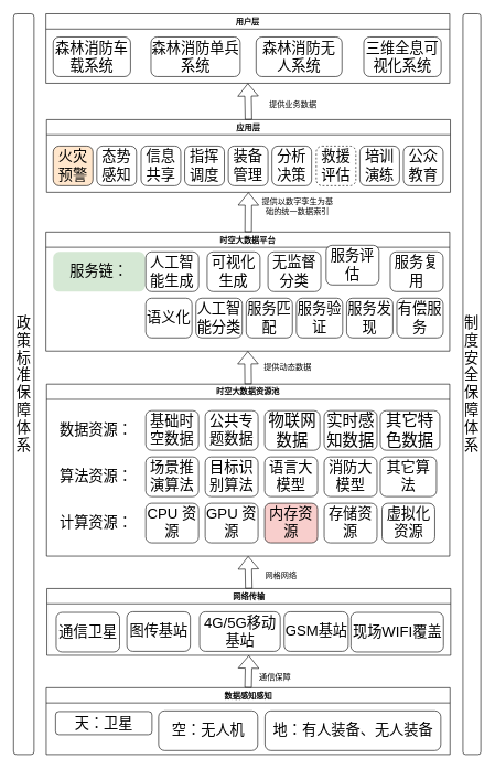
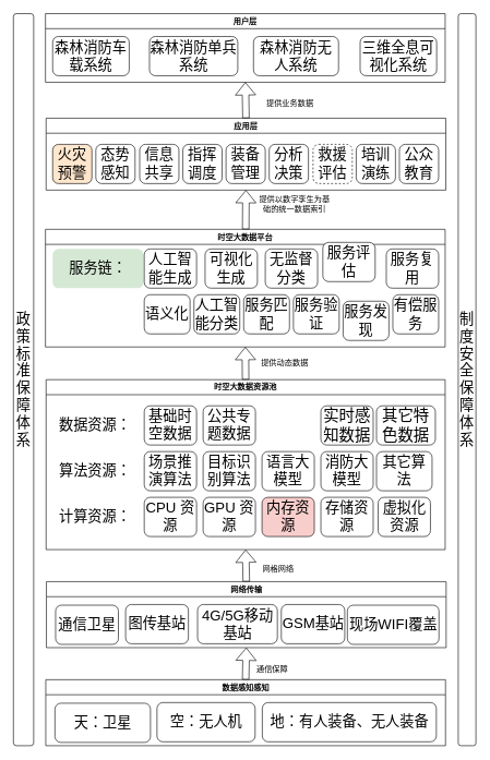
  <mxCell id="0" />
  <mxCell id="1" parent="0" />
  <mxCell id="2" value="网络传输" style="swimlane;whiteSpace=wrap;html=1;" vertex="1" parent="1"><mxGeometry x="70.5" y="889" width="611" height="101" as="geometry" /></mxCell>
  <mxCell id="3" value="&lt;font style=&quot;font-size: 22px;&quot;&gt;通信卫星&lt;/font&gt;" style="rounded=1;whiteSpace=wrap;html=1;" vertex="1" parent="2"><mxGeometry x="14" y="36" width="96" height="60" as="geometry" /></mxCell>
  <mxCell id="4" value="&lt;font style=&quot;font-size: 22px;&quot;&gt;图传基站&lt;/font&gt;" style="rounded=1;whiteSpace=wrap;html=1;" vertex="1" parent="2"><mxGeometry x="121" y="35" width="96" height="60" as="geometry" /></mxCell>
  <mxCell id="5" value="&lt;font style=&quot;font-size: 22px;&quot;&gt;4G/5G移动基站&lt;/font&gt;" style="rounded=1;whiteSpace=wrap;html=1;" vertex="1" parent="2"><mxGeometry x="231" y="35" width="122" height="60" as="geometry" /></mxCell>
  <mxCell id="6" value="&lt;font style=&quot;font-size: 22px;&quot;&gt;GSM基站&lt;/font&gt;" style="rounded=1;whiteSpace=wrap;html=1;" vertex="1" parent="2"><mxGeometry x="359" y="35" width="97" height="60" as="geometry" /></mxCell>
  <mxCell id="7" value="&lt;font style=&quot;font-size: 22px;&quot;&gt;现场WIFI覆盖&lt;/font&gt;" style="rounded=1;whiteSpace=wrap;html=1;" vertex="1" parent="2"><mxGeometry x="460" y="36" width="140" height="60" as="geometry" /></mxCell>
  <mxCell id="8" value="时空大数据平台" style="swimlane;whiteSpace=wrap;html=1;" vertex="1" parent="1"><mxGeometry x="69" y="350" width="611" height="180" as="geometry" /></mxCell>
  <mxCell id="9" value="&lt;span style=&quot;font-size: 22px;&quot;&gt;服务链：&lt;/span&gt;" style="rounded=1;whiteSpace=wrap;html=1;imageAspect=1;noLabel=0;allowArrows=0;connectable=1;recursiveResize=1;expand=1;editable=1;movable=1;resizable=1;rotatable=1;deletable=1;locked=0;strokeWidth=0;strokeColor=none;fillColor=#d5e8d4;" vertex="1" parent="8"><mxGeometry x="11" y="30" width="139" height="60" as="geometry" /></mxCell>
  <mxCell id="10" value="&lt;span style=&quot;font-size: 22px;&quot;&gt;语义化&lt;/span&gt;" style="rounded=1;whiteSpace=wrap;html=1;" vertex="1" parent="8"><mxGeometry x="151" y="100" width="70" height="60" as="geometry" /></mxCell>
  <mxCell id="11" value="&lt;span style=&quot;font-size: 22px;&quot;&gt;人工智能分类&lt;/span&gt;" style="rounded=1;whiteSpace=wrap;html=1;" vertex="1" parent="8"><mxGeometry x="227" y="100" width="70" height="60" as="geometry" /></mxCell>
  <mxCell id="12" value="&lt;span style=&quot;font-size: 22px;&quot;&gt;服务验证&lt;/span&gt;" style="rounded=1;whiteSpace=wrap;html=1;" vertex="1" parent="8"><mxGeometry x="379" y="100" width="70" height="60" as="geometry" /></mxCell>
- <mxCell id="13" value="&lt;span style=&quot;font-size: 22px;&quot;&gt;服务发现&lt;/span&gt;" style="rounded=1;whiteSpace=wrap;html=1;" vertex="1" parent="8"><mxGeometry x="455" y="100" width="70" height="60" as="geometry" /></mxCell>
+ <mxCell id="13" value="&lt;span style=&quot;font-size: 22px;&quot;&gt;服务发现&lt;/span&gt;" style="rounded=1;whiteSpace=wrap;html=1;" vertex="1" parent="8"><mxGeometry x="455" y="110" width="70" height="60" as="geometry" /></mxCell>
  <mxCell id="14" value="&lt;span style=&quot;font-size: 22px;&quot;&gt;服务评估&lt;/span&gt;" style="rounded=1;whiteSpace=wrap;html=1;" vertex="1" parent="8"><mxGeometry x="424" y="20" width="80" height="60" as="geometry" /></mxCell>
  <mxCell id="15" value="&lt;span style=&quot;font-size: 22px;&quot;&gt;有偿服务&lt;/span&gt;" style="rounded=1;whiteSpace=wrap;html=1;" vertex="1" parent="8"><mxGeometry x="531" y="100" width="70" height="60" as="geometry" /></mxCell>
  <mxCell id="16" value="&lt;span style=&quot;font-size: 22px;&quot;&gt;服务匹配&lt;/span&gt;" style="rounded=1;whiteSpace=wrap;html=1;" vertex="1" parent="8"><mxGeometry x="303" y="100" width="70" height="60" as="geometry" /></mxCell>
  <mxCell id="17" value="&lt;span style=&quot;font-size: 22px;&quot;&gt;人工智能生成&lt;/span&gt;" style="rounded=1;whiteSpace=wrap;html=1;" vertex="1" parent="8"><mxGeometry x="151" y="30" width="80" height="60" as="geometry" /></mxCell>
  <mxCell id="18" value="&lt;span style=&quot;font-size: 22px;&quot;&gt;服务复用&lt;/span&gt;" style="rounded=1;whiteSpace=wrap;html=1;" vertex="1" parent="8"><mxGeometry x="521" y="30" width="80" height="60" as="geometry" /></mxCell>
  <mxCell id="19" value="&lt;span style=&quot;font-size: 22px;&quot;&gt;无监督分类&lt;/span&gt;" style="rounded=1;whiteSpace=wrap;html=1;" vertex="1" parent="8"><mxGeometry x="336" y="30" width="80" height="60" as="geometry" /></mxCell>
  <mxCell id="20" value="&lt;span style=&quot;font-size: 22px;&quot;&gt;可视化生成&lt;/span&gt;" style="rounded=1;whiteSpace=wrap;html=1;" vertex="1" parent="8"><mxGeometry x="244" y="30" width="80" height="60" as="geometry" /></mxCell>
  <mxCell id="21" value="应用层" style="swimlane;whiteSpace=wrap;html=1;" vertex="1" parent="1"><mxGeometry x="70" y="180" width="611" height="110" as="geometry" /></mxCell>
  <mxCell id="22" value="&lt;span style=&quot;font-size: 22px;&quot;&gt;火灾预警&lt;/span&gt;" style="rounded=1;whiteSpace=wrap;html=1;fillColor=#ffe6cc;" vertex="1" parent="21"><mxGeometry x="10" y="40" width="60" height="60" as="geometry" /></mxCell>
  <mxCell id="23" value="&lt;span style=&quot;font-size: 22px;&quot;&gt;信息共享&lt;/span&gt;" style="rounded=1;whiteSpace=wrap;html=1;" vertex="1" parent="21"><mxGeometry x="143" y="40" width="60" height="60" as="geometry" /></mxCell>
  <mxCell id="24" value="&lt;span style=&quot;font-size: 22px;&quot;&gt;指挥调度&lt;/span&gt;" style="rounded=1;whiteSpace=wrap;html=1;" vertex="1" parent="21"><mxGeometry x="209" y="40" width="60" height="60" as="geometry" /></mxCell>
  <mxCell id="25" value="&lt;span style=&quot;font-size: 22px;&quot;&gt;装备管理&lt;/span&gt;" style="rounded=1;whiteSpace=wrap;html=1;" vertex="1" parent="21"><mxGeometry x="275" y="40" width="60" height="60" as="geometry" /></mxCell>
  <mxCell id="26" value="&lt;span style=&quot;font-size: 22px;&quot;&gt;培训演练&lt;/span&gt;" style="rounded=1;whiteSpace=wrap;html=1;" vertex="1" parent="21"><mxGeometry x="474" y="40" width="60" height="60" as="geometry" /></mxCell>
  <mxCell id="27" value="&lt;span style=&quot;font-size: 22px;&quot;&gt;公众教育&lt;/span&gt;" style="rounded=1;whiteSpace=wrap;html=1;" vertex="1" parent="21"><mxGeometry x="540" y="40" width="60" height="60" as="geometry" /></mxCell>
  <mxCell id="28" value="&lt;span style=&quot;font-size: 22px;&quot;&gt;分析决策&lt;/span&gt;" style="rounded=1;whiteSpace=wrap;html=1;" vertex="1" parent="21"><mxGeometry x="341" y="40" width="60" height="60" as="geometry" /></mxCell>
  <mxCell id="29" value="&lt;span style=&quot;font-size: 22px;&quot;&gt;救援评估&lt;/span&gt;" style="rounded=1;whiteSpace=wrap;html=1;dashed=1;" vertex="1" parent="21"><mxGeometry x="408" y="40" width="60" height="60" as="geometry" /></mxCell>
  <mxCell id="30" value="&lt;span style=&quot;font-size: 22px;&quot;&gt;态势感知&lt;/span&gt;" style="rounded=1;whiteSpace=wrap;html=1;" vertex="1" parent="21"><mxGeometry x="76" y="40" width="60" height="60" as="geometry" /></mxCell>
  <mxCell id="31" value="用户层" style="swimlane;whiteSpace=wrap;html=1;" vertex="1" parent="1"><mxGeometry x="69" y="20" width="611" height="105" as="geometry" /></mxCell>
  <mxCell id="32" value="&lt;span style=&quot;font-size: 22px;&quot;&gt;森林消防车载系统&lt;/span&gt;" style="rounded=1;whiteSpace=wrap;html=1;" vertex="1" parent="31"><mxGeometry x="11" y="35" width="117" height="60" as="geometry" /></mxCell>
  <mxCell id="33" value="&lt;span style=&quot;font-size: 22px;&quot;&gt;森林消防单兵系统&lt;/span&gt;" style="rounded=1;whiteSpace=wrap;html=1;" vertex="1" parent="31"><mxGeometry x="159" y="35" width="135" height="60" as="geometry" /></mxCell>
  <mxCell id="34" value="&lt;span style=&quot;font-size: 22px;&quot;&gt;森林消防无人系统&lt;/span&gt;" style="rounded=1;whiteSpace=wrap;html=1;" vertex="1" parent="31"><mxGeometry x="318" y="35" width="130" height="60" as="geometry" /></mxCell>
  <mxCell id="35" value="&lt;span style=&quot;font-size: 22px;&quot;&gt;三维全息可视化系统&lt;/span&gt;" style="rounded=1;whiteSpace=wrap;html=1;" vertex="1" parent="31"><mxGeometry x="481" y="35" width="117" height="60" as="geometry" /></mxCell>
  <mxCell id="36" value="提供动态数据" style="text;html=1;strokeColor=none;fillColor=none;align=center;verticalAlign=middle;whiteSpace=wrap;rounded=0;" vertex="1" parent="1"><mxGeometry x="390" y="540" width="90" height="30" as="geometry" /></mxCell>
  <mxCell id="37" value="" style="shape=flexArrow;endArrow=classic;html=1;rounded=0;entryX=0.5;entryY=1;entryDx=0;entryDy=0;" edge="1" parent="1" source="8" target="21"><mxGeometry width="50" height="50" relative="1" as="geometry"><mxPoint x="283" y="327.5" as="sourcePoint" /><mxPoint x="283" y="282.5" as="targetPoint" /></mxGeometry></mxCell>
  <mxCell id="38" value="提供以数字孪生为基础的统一数据索引" style="text;html=1;strokeColor=none;fillColor=none;align=center;verticalAlign=middle;whiteSpace=wrap;rounded=0;" vertex="1" parent="1"><mxGeometry x="390" y="296" width="120" height="30" as="geometry" /></mxCell>
  <mxCell id="39" value="" style="shape=flexArrow;endArrow=classic;html=1;rounded=0;exitX=0.5;exitY=0;exitDx=0;exitDy=0;entryX=0.5;entryY=1;entryDx=0;entryDy=0;" edge="1" parent="1" source="21" target="31"><mxGeometry width="50" height="50" relative="1" as="geometry"><mxPoint x="283" y="162.5" as="sourcePoint" /><mxPoint x="313" y="142.5" as="targetPoint" /></mxGeometry></mxCell>
  <mxCell id="40" value="提供业务数据" style="text;html=1;strokeColor=none;fillColor=none;align=center;verticalAlign=middle;whiteSpace=wrap;rounded=0;" vertex="1" parent="1"><mxGeometry x="403" y="142" width="80" height="30" as="geometry" /></mxCell>
  <mxCell id="41" value="&lt;span style=&quot;font-size: 22px;&quot;&gt;制度安全保障体系&lt;/span&gt;" style="rounded=1;whiteSpace=wrap;html=1;" vertex="1" parent="1"><mxGeometry x="700" y="20" width="27" height="1120" as="geometry" /></mxCell>
  <mxCell id="42" value="&lt;font style=&quot;font-size: 22px;&quot;&gt;政策标准保障体系&lt;/font&gt;" style="rounded=1;whiteSpace=wrap;html=1;" vertex="1" parent="1"><mxGeometry x="20" y="20" width="31" height="1120" as="geometry" /></mxCell>
  <mxCell id="43" value="数据感知感知" style="swimlane;whiteSpace=wrap;html=1;" vertex="1" parent="1"><mxGeometry x="69.5" y="1039" width="611" height="101" as="geometry" /></mxCell>
- <mxCell id="44" value="&lt;span style=&quot;font-size: 22px;&quot;&gt;天：卫星&lt;/span&gt;" style="rounded=1;whiteSpace=wrap;html=1;" vertex="1" parent="43"><mxGeometry x="14" y="36" width="146" height="35" as="geometry" /></mxCell>
+ <mxCell id="44" value="&lt;span style=&quot;font-size: 22px;&quot;&gt;天：卫星&lt;/span&gt;" style="rounded=1;whiteSpace=wrap;html=1;" vertex="1" parent="43"><mxGeometry x="14" y="36" width="146" height="60" as="geometry" /></mxCell>
  <mxCell id="45" value="&lt;font style=&quot;font-size: 22px;&quot;&gt;空：无人机&lt;/font&gt;" style="rounded=1;whiteSpace=wrap;html=1;" vertex="1" parent="43"><mxGeometry x="170" y="35" width="150" height="60" as="geometry" /></mxCell>
  <mxCell id="46" value="&lt;font style=&quot;font-size: 22px;&quot;&gt;地：有人装备、无人装备&lt;/font&gt;" style="rounded=1;whiteSpace=wrap;html=1;" vertex="1" parent="43"><mxGeometry x="331" y="35" width="266" height="60" as="geometry" /></mxCell>
  <mxCell id="47" value="时空大数据资源池" style="swimlane;whiteSpace=wrap;html=1;" vertex="1" parent="1"><mxGeometry x="70" y="580" width="610" height="260" as="geometry" /></mxCell>
  <mxCell id="48" value="&lt;span style=&quot;font-size: 22px;&quot;&gt;基础时空数据&lt;/span&gt;" style="rounded=1;whiteSpace=wrap;html=1;" vertex="1" parent="47"><mxGeometry x="150" y="40" width="80" height="60" as="geometry" /></mxCell>
  <mxCell id="49" value="&lt;span style=&quot;font-size: 22px;&quot;&gt;公共专题数据&lt;/span&gt;" style="rounded=1;whiteSpace=wrap;html=1;" vertex="1" parent="47"><mxGeometry x="240" y="40" width="80" height="60" as="geometry" /></mxCell>
- <mxCell id="50" value="&lt;span style=&quot;font-size: 24px;&quot;&gt;物联网数据&lt;/span&gt;" style="rounded=1;whiteSpace=wrap;html=1;" vertex="1" parent="47"><mxGeometry x="330" y="40" width="83.5" height="60" as="geometry" /></mxCell>
  <mxCell id="51" value="&lt;span style=&quot;font-size: 24px;&quot;&gt;实时感知数据&lt;/span&gt;" style="rounded=1;whiteSpace=wrap;html=1;" vertex="1" parent="47"><mxGeometry x="420" y="40" width="80" height="60" as="geometry" /></mxCell>
  <mxCell id="52" value="&lt;span style=&quot;font-size: 24px;&quot;&gt;其它特色数据&lt;/span&gt;" style="rounded=1;whiteSpace=wrap;html=1;" vertex="1" parent="47"><mxGeometry x="505" y="40" width="90" height="60" as="geometry" /></mxCell>
  <mxCell id="53" value="&lt;span style=&quot;font-size: 22px;&quot;&gt;场景推演算法&lt;/span&gt;" style="rounded=1;whiteSpace=wrap;html=1;" vertex="1" parent="47"><mxGeometry x="150" y="110" width="80" height="60" as="geometry" /></mxCell>
  <mxCell id="54" value="&lt;span style=&quot;font-size: 22px;&quot;&gt;目标识别算法&lt;/span&gt;" style="rounded=1;whiteSpace=wrap;html=1;" vertex="1" parent="47"><mxGeometry x="240" y="110" width="80" height="60" as="geometry" /></mxCell>
  <mxCell id="55" value="&lt;span style=&quot;font-size: 22px;&quot;&gt;语言大模型&lt;/span&gt;" style="rounded=1;whiteSpace=wrap;html=1;" vertex="1" parent="47"><mxGeometry x="330" y="110" width="80" height="60" as="geometry" /></mxCell>
  <mxCell id="56" value="&lt;span style=&quot;font-size: 22px;&quot;&gt;消防大模型&lt;/span&gt;" style="rounded=1;whiteSpace=wrap;html=1;" vertex="1" parent="47"><mxGeometry x="420" y="110" width="80" height="60" as="geometry" /></mxCell>
  <mxCell id="57" value="&lt;span style=&quot;font-size: 22px;&quot;&gt;其它算法&lt;/span&gt;" style="rounded=1;whiteSpace=wrap;html=1;" vertex="1" parent="47"><mxGeometry x="505" y="110" width="85" height="60" as="geometry" /></mxCell>
  <mxCell id="58" value="&lt;span style=&quot;font-size: 22px;&quot;&gt;CPU 资源&lt;/span&gt;" style="rounded=1;whiteSpace=wrap;html=1;" vertex="1" parent="47"><mxGeometry x="150" y="180" width="80" height="60" as="geometry" /></mxCell>
  <mxCell id="59" value="&lt;span style=&quot;font-size: 22px;&quot;&gt;数据资源：&lt;/span&gt;" style="rounded=1;whiteSpace=wrap;html=1;imageAspect=1;noLabel=0;allowArrows=0;connectable=1;recursiveResize=1;expand=1;editable=1;movable=1;resizable=1;rotatable=1;deletable=1;locked=0;strokeWidth=0;strokeColor=none;" vertex="1" parent="47"><mxGeometry x="10" y="40" width="130" height="60" as="geometry" /></mxCell>
  <mxCell id="60" value="&lt;span style=&quot;font-size: 22px;&quot;&gt;算法资源：&lt;/span&gt;" style="rounded=1;whiteSpace=wrap;html=1;imageAspect=1;noLabel=0;allowArrows=0;connectable=1;recursiveResize=1;expand=1;editable=1;movable=1;resizable=1;rotatable=1;deletable=1;locked=0;strokeWidth=0;strokeColor=none;" vertex="1" parent="47"><mxGeometry x="10" y="110" width="130" height="60" as="geometry" /></mxCell>
  <mxCell id="61" value="&lt;span style=&quot;font-size: 22px;&quot;&gt;计算资源：&lt;/span&gt;" style="rounded=1;whiteSpace=wrap;html=1;imageAspect=1;noLabel=0;allowArrows=0;connectable=1;recursiveResize=1;expand=1;editable=1;movable=1;resizable=1;rotatable=1;deletable=1;locked=0;strokeWidth=0;strokeColor=none;" vertex="1" parent="47"><mxGeometry x="10" y="180" width="130" height="60" as="geometry" /></mxCell>
  <mxCell id="62" value="&lt;span style=&quot;font-size: 22px;&quot;&gt;GPU 资源&lt;/span&gt;" style="rounded=1;whiteSpace=wrap;html=1;" vertex="1" parent="47"><mxGeometry x="240" y="180" width="80" height="60" as="geometry" /></mxCell>
  <mxCell id="63" value="&lt;span style=&quot;font-size: 22px;&quot;&gt;内存资源&lt;/span&gt;" style="rounded=1;whiteSpace=wrap;html=1;fillColor=#f8cecc;" vertex="1" parent="47"><mxGeometry x="330" y="180" width="80" height="60" as="geometry" /></mxCell>
  <mxCell id="64" value="&lt;span style=&quot;font-size: 22px;&quot;&gt;存储资源&lt;/span&gt;" style="rounded=1;whiteSpace=wrap;html=1;" vertex="1" parent="47"><mxGeometry x="420" y="180" width="80" height="60" as="geometry" /></mxCell>
  <mxCell id="65" value="&lt;span style=&quot;font-size: 22px;&quot;&gt;虚拟化资源&lt;/span&gt;" style="rounded=1;whiteSpace=wrap;html=1;" vertex="1" parent="47"><mxGeometry x="507.5" y="180" width="80" height="60" as="geometry" /></mxCell>
  <mxCell id="66" value="" style="shape=flexArrow;endArrow=classic;html=1;rounded=0;entryX=0.5;entryY=1;entryDx=0;entryDy=0;exitX=0.5;exitY=0;exitDx=0;exitDy=0;" edge="1" parent="1" source="47" target="8"><mxGeometry width="50" height="50" relative="1" as="geometry"><mxPoint x="740" y="644" as="sourcePoint" /><mxPoint x="740" y="560" as="targetPoint" /></mxGeometry></mxCell>
  <mxCell id="67" value="" style="shape=flexArrow;endArrow=classic;html=1;rounded=0;entryX=0.5;entryY=1;entryDx=0;entryDy=0;exitX=0.5;exitY=0;exitDx=0;exitDy=0;" edge="1" parent="1" source="2" target="47"><mxGeometry width="50" height="50" relative="1" as="geometry"><mxPoint x="376" y="900" as="sourcePoint" /><mxPoint x="375" y="850" as="targetPoint" /></mxGeometry></mxCell>
  <mxCell id="68" value="网格网络" style="text;html=1;strokeColor=none;fillColor=none;align=center;verticalAlign=middle;whiteSpace=wrap;rounded=0;" vertex="1" parent="1"><mxGeometry x="380" y="853.5" width="90" height="30" as="geometry" /></mxCell>
  <mxCell id="69" value="" style="shape=flexArrow;endArrow=classic;html=1;rounded=0;entryX=0.5;entryY=1;entryDx=0;entryDy=0;exitX=0.5;exitY=0;exitDx=0;exitDy=0;" edge="1" parent="1" source="43" target="2"><mxGeometry width="50" height="50" relative="1" as="geometry"><mxPoint x="435.5" y="1065" as="sourcePoint" /><mxPoint x="434.5" y="1005" as="targetPoint" /></mxGeometry></mxCell>
  <mxCell id="70" value="通信保障" style="text;html=1;strokeColor=none;fillColor=none;align=center;verticalAlign=middle;whiteSpace=wrap;rounded=0;" vertex="1" parent="1"><mxGeometry x="370.5" y="1009" width="90" height="30" as="geometry" /></mxCell>
